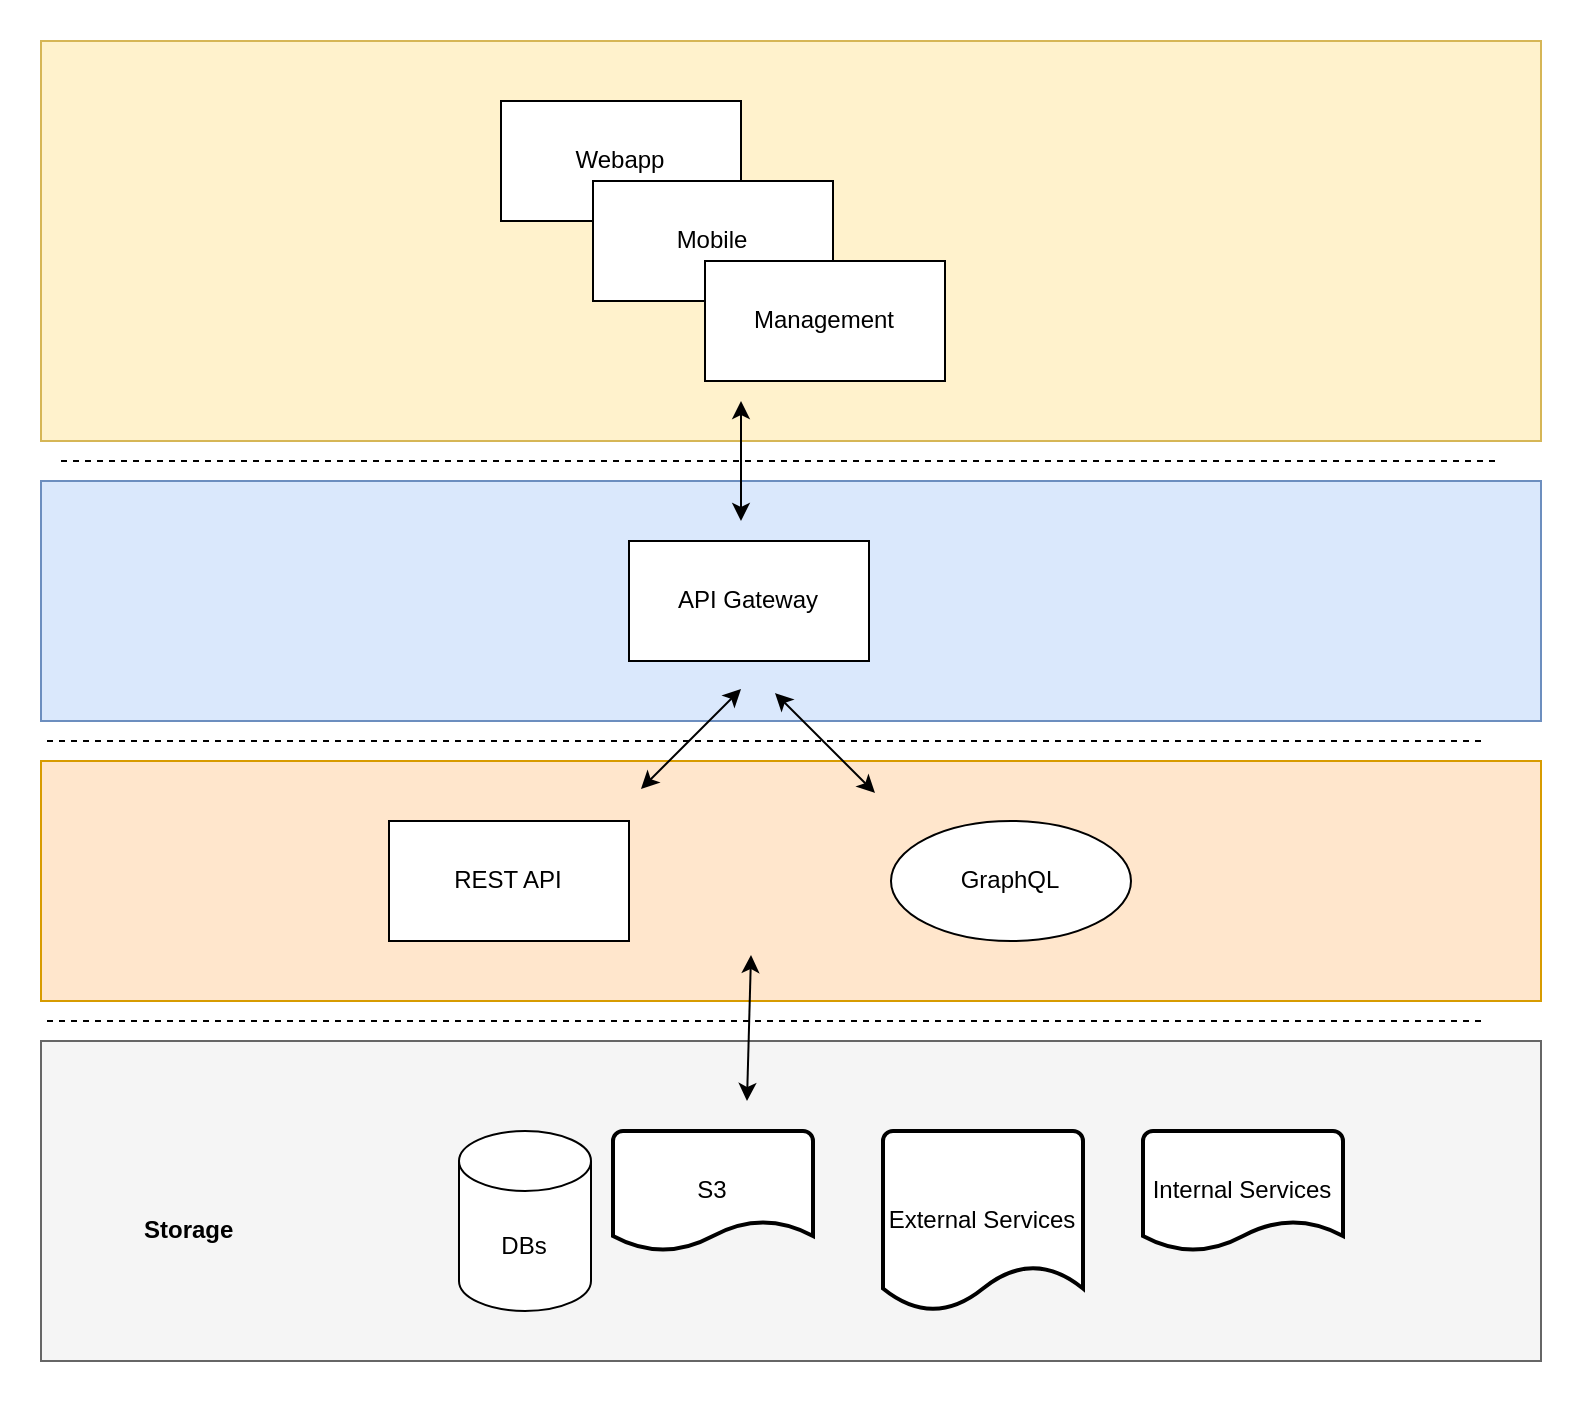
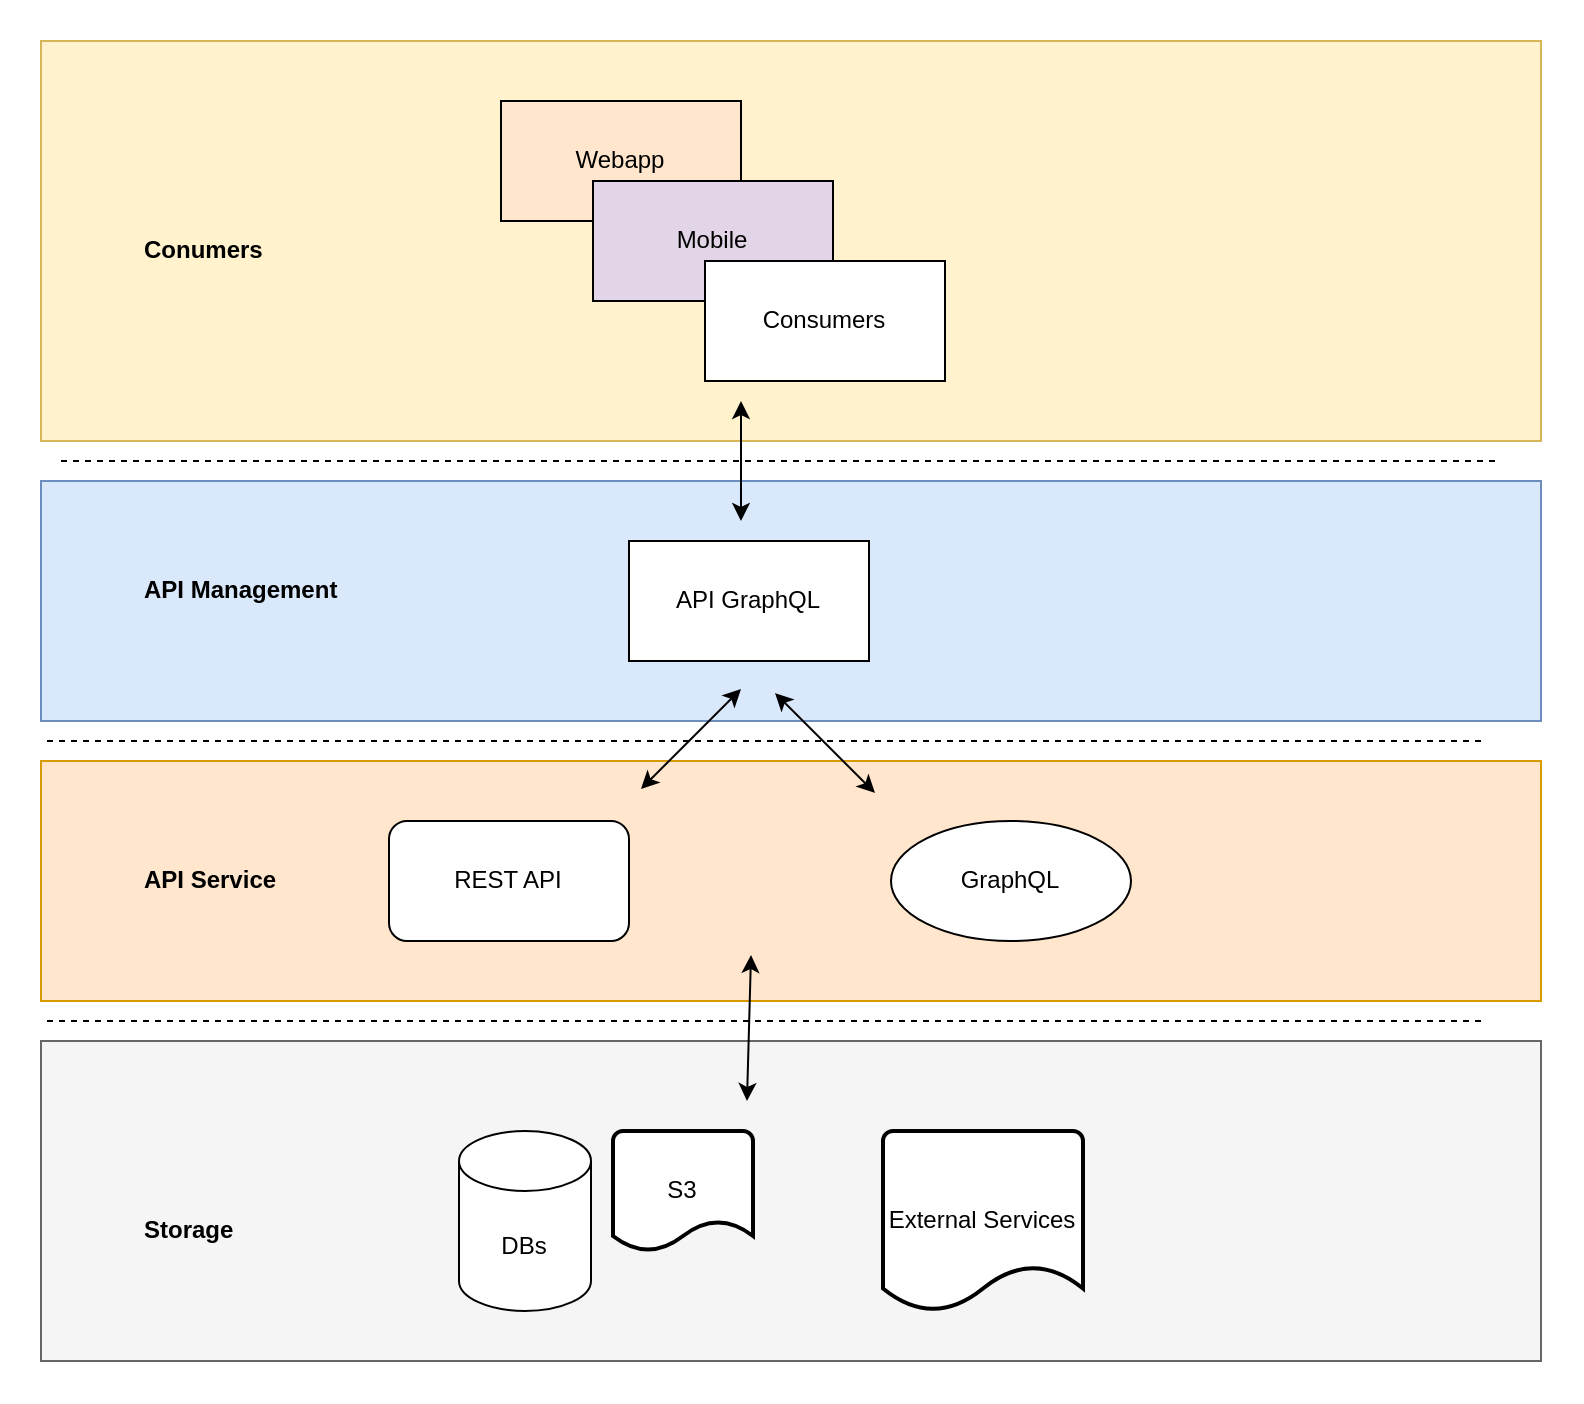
  <mxCell id="0" />
  <mxCell id="1" parent="0" />
  <mxCell id="2" value="" style="rounded=0;whiteSpace=wrap;html=1;fillColor=#f5f5f5;fontColor=#333333;strokeColor=#666666;" parent="1" vertex="1"><mxGeometry x="20" y="520" width="750" height="160" as="geometry" /></mxCell>
  <mxCell id="3" value="" style="rounded=0;whiteSpace=wrap;html=1;fillColor=#ffe6cc;strokeColor=#d79b00;" parent="1" vertex="1"><mxGeometry x="20" y="380" width="750" height="120" as="geometry" /></mxCell>
  <mxCell id="4" value="" style="rounded=0;whiteSpace=wrap;html=1;fillColor=#dae8fc;strokeColor=#6c8ebf;" parent="1" vertex="1"><mxGeometry x="20" y="240" width="750" height="120" as="geometry" /></mxCell>
  <mxCell id="5" value="" style="rounded=0;whiteSpace=wrap;html=1;fillColor=#fff2cc;strokeColor=#d6b656;" parent="1" vertex="1"><mxGeometry x="20" y="20" width="750" height="200" as="geometry" /></mxCell>
- <mxCell id="6" value="API Gateway" style="rounded=0;whiteSpace=wrap;html=1;" parent="1" vertex="1"><mxGeometry x="314" y="270" width="120" height="60" as="geometry" /></mxCell>
+ <mxCell id="6" value="API GraphQL" style="rounded=0;whiteSpace=wrap;html=1;" parent="1" vertex="1"><mxGeometry x="314" y="270" width="120" height="60" as="geometry" /></mxCell>
  <mxCell id="7" value="DBs" style="shape=cylinder3;whiteSpace=wrap;html=1;boundedLbl=1;backgroundOutline=1;size=15;" parent="1" vertex="1"><mxGeometry x="229" y="565" width="66" height="90" as="geometry" /></mxCell>
- <mxCell id="8" value="S3" style="strokeWidth=2;html=1;shape=mxgraph.flowchart.document2;whiteSpace=wrap;size=0.25;" parent="1" vertex="1"><mxGeometry x="306" y="565" width="100" height="60" as="geometry" /></mxCell>
- <mxCell id="9" value="Webapp" style="rounded=0;whiteSpace=wrap;html=1;" parent="1" vertex="1"><mxGeometry x="250" y="50" width="120" height="60" as="geometry" /></mxCell>
- <mxCell id="10" value="Mobile" style="rounded=0;whiteSpace=wrap;html=1;" parent="1" vertex="1"><mxGeometry x="296" y="90" width="120" height="60" as="geometry" /></mxCell>
- <mxCell id="11" value="Management" style="rounded=0;whiteSpace=wrap;html=1;" parent="1" vertex="1"><mxGeometry x="352" y="130" width="120" height="60" as="geometry" /></mxCell>
+ <mxCell id="8" value="S3" style="strokeWidth=2;html=1;shape=mxgraph.flowchart.document2;whiteSpace=wrap;size=0.25;" parent="1" vertex="1"><mxGeometry x="306" y="565" width="70" height="60" as="geometry" /></mxCell>
+ <mxCell id="9" value="Webapp" style="rounded=0;whiteSpace=wrap;html=1;fillColor=#ffe6cc;" parent="1" vertex="1"><mxGeometry x="250" y="50" width="120" height="60" as="geometry" /></mxCell>
+ <mxCell id="10" value="Mobile" style="rounded=0;whiteSpace=wrap;html=1;fillColor=#e1d5e7;" parent="1" vertex="1"><mxGeometry x="296" y="90" width="120" height="60" as="geometry" /></mxCell>
+ <mxCell id="11" value="Consumers" style="rounded=0;whiteSpace=wrap;html=1;" parent="1" vertex="1"><mxGeometry x="352" y="130" width="120" height="60" as="geometry" /></mxCell>
  <mxCell id="12" value="" style="endArrow=classic;startArrow=classic;html=1;rounded=0;" parent="1" edge="1"><mxGeometry width="50" height="50" relative="1" as="geometry"><mxPoint x="370" y="260" as="sourcePoint" /><mxPoint x="370" y="200" as="targetPoint" /></mxGeometry></mxCell>
  <mxCell id="13" value="" style="endArrow=none;dashed=1;html=1;rounded=0;" parent="1" edge="1"><mxGeometry width="50" height="50" relative="1" as="geometry"><mxPoint x="30" y="230" as="sourcePoint" /><mxPoint x="750" y="230" as="targetPoint" /></mxGeometry></mxCell>
  <mxCell id="14" value="" style="endArrow=none;dashed=1;html=1;rounded=0;" parent="1" edge="1"><mxGeometry width="50" height="50" relative="1" as="geometry"><mxPoint x="23" y="370" as="sourcePoint" /><mxPoint x="743" y="370" as="targetPoint" /></mxGeometry></mxCell>
  <mxCell id="15" value="" style="endArrow=none;dashed=1;html=1;rounded=0;" parent="1" edge="1"><mxGeometry width="50" height="50" relative="1" as="geometry"><mxPoint x="23" y="510" as="sourcePoint" /><mxPoint x="743" y="510" as="targetPoint" /></mxGeometry></mxCell>
+ <mxCell id="16" value="&lt;b&gt;Conumers&lt;/b&gt;" style="text;html=1;strokeColor=none;fillColor=none;align=left;verticalAlign=middle;whiteSpace=wrap;rounded=0;" parent="1" vertex="1"><mxGeometry x="70" y="110" width="60" height="30" as="geometry" /></mxCell>
+ <mxCell id="17" value="&lt;b&gt;API Management&lt;/b&gt;" style="text;html=1;strokeColor=none;fillColor=none;align=left;verticalAlign=middle;whiteSpace=wrap;rounded=0;" parent="1" vertex="1"><mxGeometry x="70" y="280" width="110" height="30" as="geometry" /></mxCell>
+ <mxCell id="18" value="&lt;b&gt;API Service&lt;/b&gt;" style="text;html=1;strokeColor=none;fillColor=none;align=left;verticalAlign=middle;whiteSpace=wrap;rounded=0;" parent="1" vertex="1"><mxGeometry x="70" y="425" width="110" height="30" as="geometry" /></mxCell>
  <mxCell id="19" value="GraphQL" style="ellipse;whiteSpace=wrap;html=1;" vertex="1" parent="1"><mxGeometry x="445" y="410" width="120" height="60" as="geometry" /></mxCell>
- <mxCell id="20" value="REST API" style="rounded=0;whiteSpace=wrap;html=1;" vertex="1" parent="1"><mxGeometry x="194" y="410" width="120" height="60" as="geometry" /></mxCell>
+ <mxCell id="20" value="REST API" style="whiteSpace=wrap;html=1;rounded=1;" vertex="1" parent="1"><mxGeometry x="194" y="410" width="120" height="60" as="geometry" /></mxCell>
  <mxCell id="21" value="&lt;b&gt;Storage&lt;/b&gt;" style="text;html=1;strokeColor=none;fillColor=none;align=left;verticalAlign=middle;whiteSpace=wrap;rounded=0;" vertex="1" parent="1"><mxGeometry x="70" y="600" width="110" height="30" as="geometry" /></mxCell>
  <mxCell id="22" value="External Services" style="strokeWidth=2;html=1;shape=mxgraph.flowchart.document2;whiteSpace=wrap;size=0.25;" vertex="1" parent="1"><mxGeometry x="441" y="565" width="100" height="90" as="geometry" /></mxCell>
- <mxCell id="23" value="Internal Services" style="strokeWidth=2;html=1;shape=mxgraph.flowchart.document2;whiteSpace=wrap;size=0.25;" vertex="1" parent="1"><mxGeometry x="571" y="565" width="100" height="60" as="geometry" /></mxCell>
  <mxCell id="24" value="" style="endArrow=classic;startArrow=classic;html=1;rounded=0;" edge="1" parent="1"><mxGeometry width="50" height="50" relative="1" as="geometry"><mxPoint x="320" y="394" as="sourcePoint" /><mxPoint x="370" y="344" as="targetPoint" /></mxGeometry></mxCell>
  <mxCell id="25" value="" style="endArrow=classic;startArrow=classic;html=1;rounded=0;" edge="1" parent="1"><mxGeometry width="50" height="50" relative="1" as="geometry"><mxPoint x="387" y="346" as="sourcePoint" /><mxPoint x="437" y="396" as="targetPoint" /></mxGeometry></mxCell>
  <mxCell id="26" value="" style="endArrow=classic;startArrow=classic;html=1;rounded=0;" edge="1" parent="1"><mxGeometry width="50" height="50" relative="1" as="geometry"><mxPoint x="375" y="477" as="sourcePoint" /><mxPoint x="373" y="550" as="targetPoint" /></mxGeometry></mxCell>
